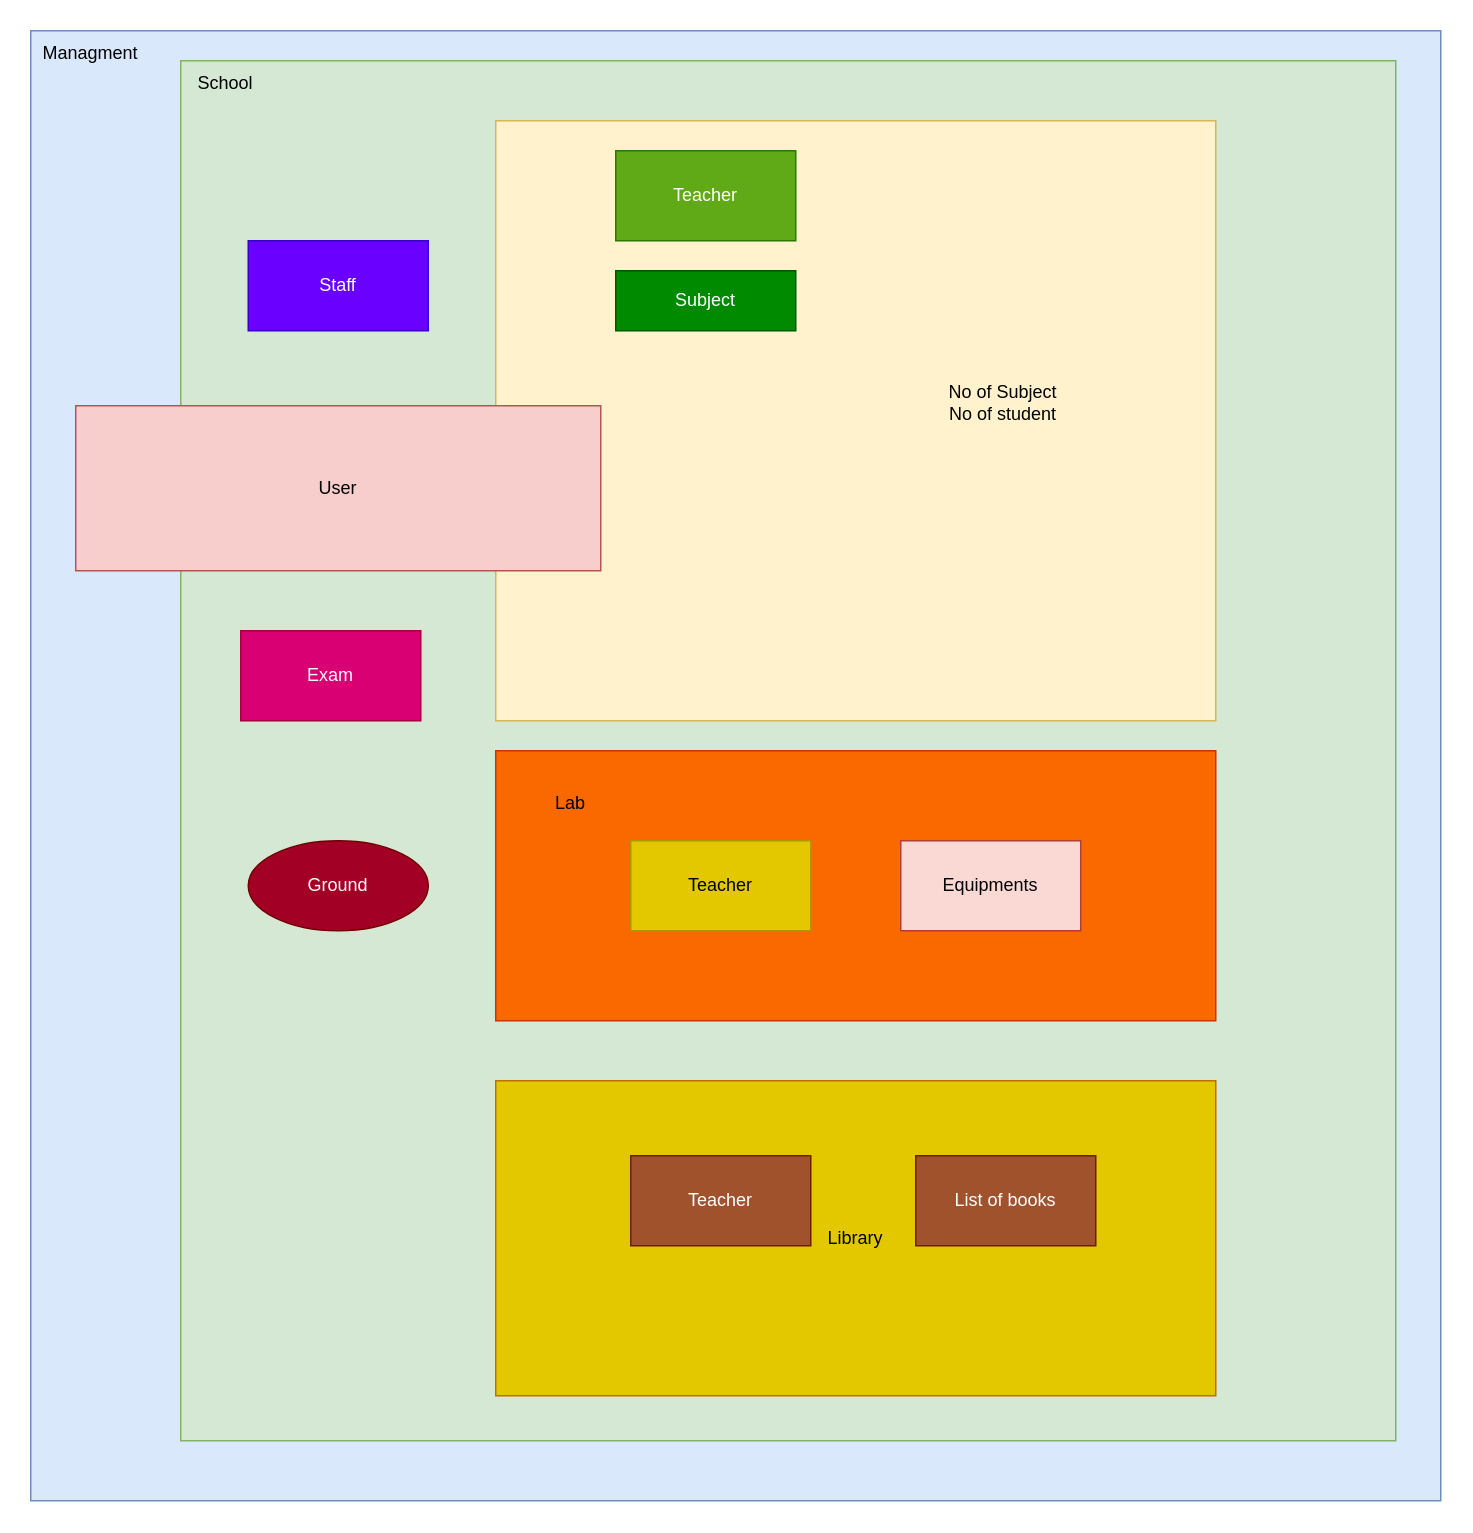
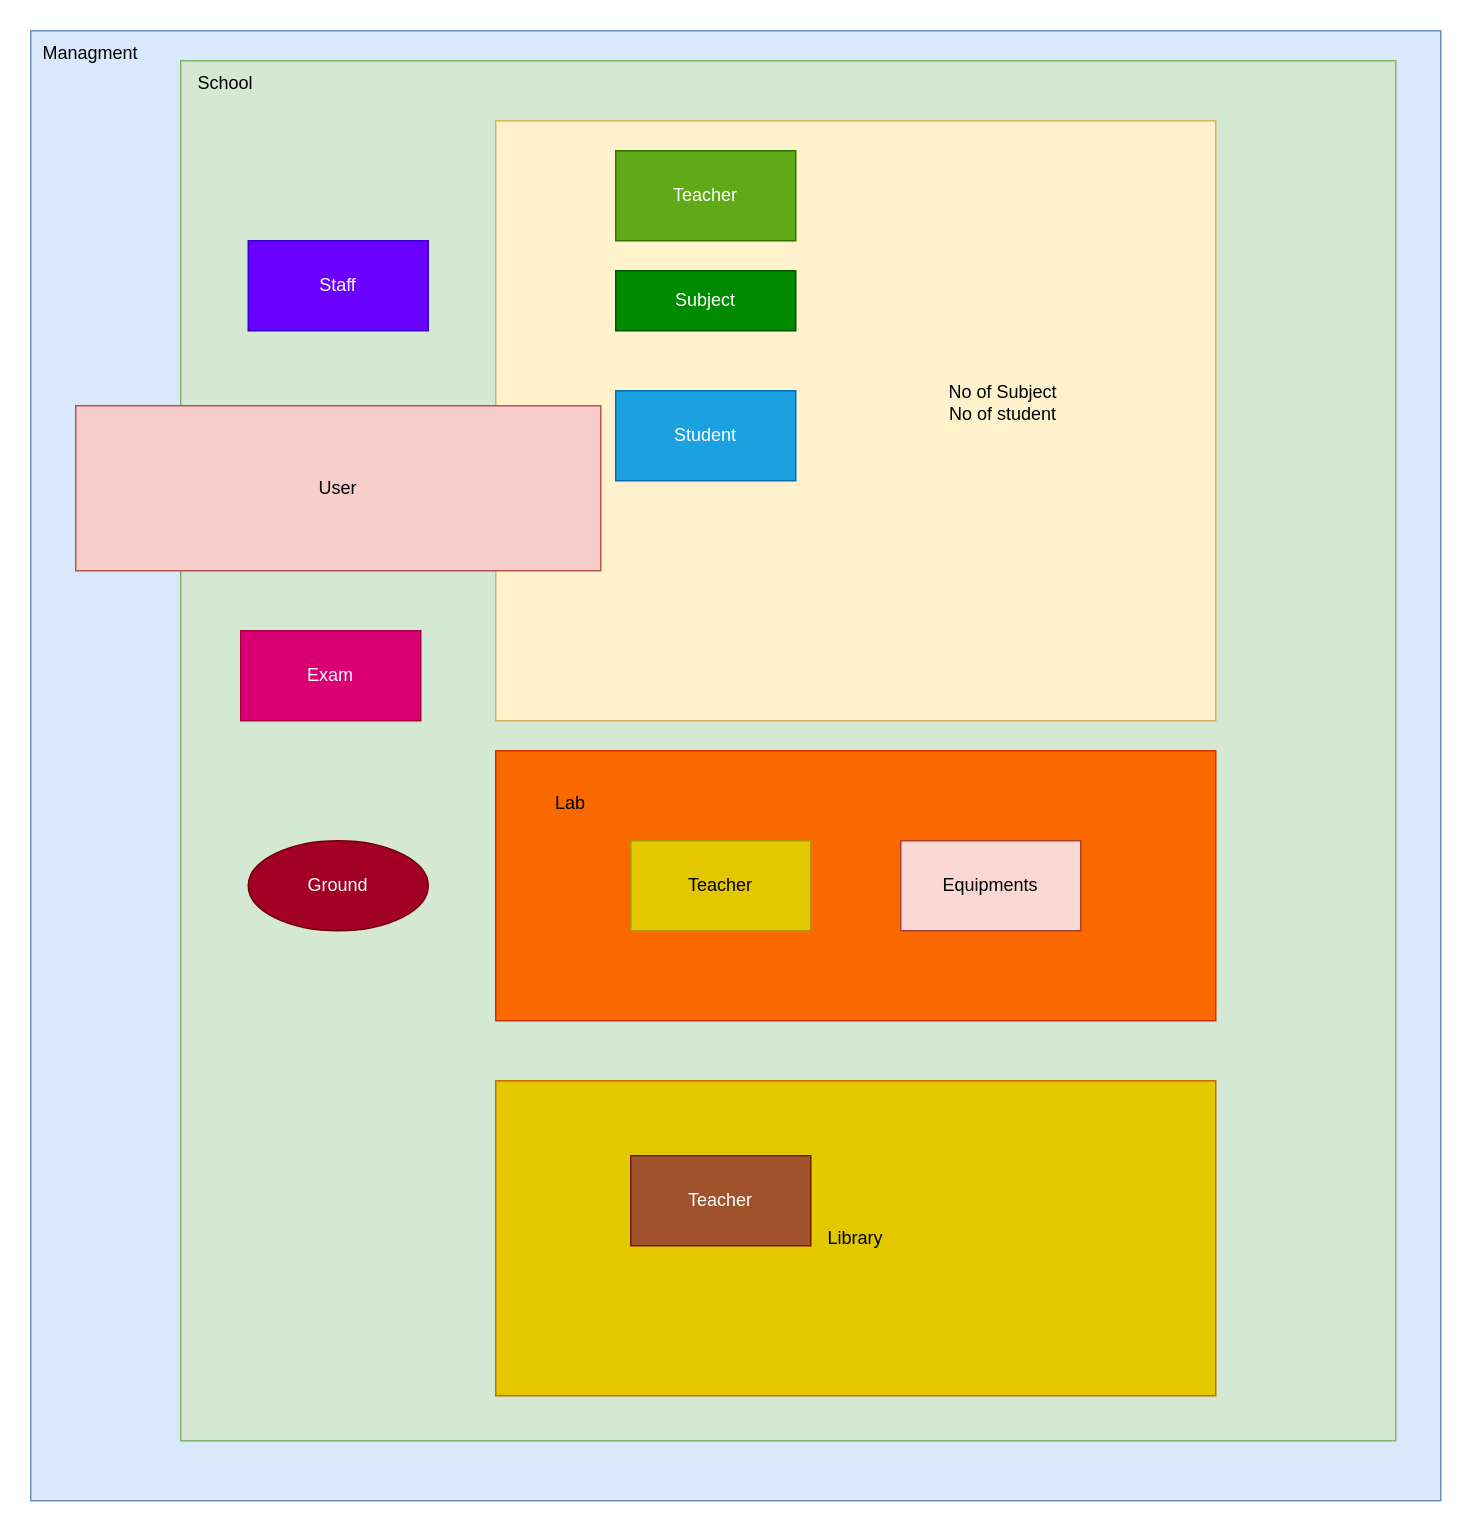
  <mxCell id="0" />
  <mxCell id="1" parent="0" />
  <mxCell id="2" value="" style="rounded=0;whiteSpace=wrap;html=1;fillColor=#dae8fc;strokeColor=#6c8ebf;" vertex="1" parent="1"><mxGeometry x="20" y="20" width="940" height="980" as="geometry" /></mxCell>
  <mxCell id="3" value="Managment" style="text;html=1;align=center;verticalAlign=middle;whiteSpace=wrap;rounded=0;" vertex="1" parent="1"><mxGeometry x="30" y="20" width="60" height="30" as="geometry" /></mxCell>
  <mxCell id="4" value="" style="rounded=0;whiteSpace=wrap;html=1;fillColor=#d5e8d4;strokeColor=#82b366;" vertex="1" parent="1"><mxGeometry x="120" y="40" width="810" height="920" as="geometry" /></mxCell>
  <mxCell id="5" value="School" style="text;html=1;align=center;verticalAlign=middle;whiteSpace=wrap;rounded=0;" vertex="1" parent="1"><mxGeometry x="120" y="40" width="60" height="30" as="geometry" /></mxCell>
  <mxCell id="6" value="" style="rounded=0;whiteSpace=wrap;html=1;fillColor=#fff2cc;strokeColor=#d6b656;" vertex="1" parent="1"><mxGeometry x="330" y="80" width="480" height="400" as="geometry" /></mxCell>
  <mxCell id="7" value="Teacher" style="rounded=0;whiteSpace=wrap;html=1;fillColor=#60a917;fontColor=#ffffff;strokeColor=#2D7600;" vertex="1" parent="1"><mxGeometry x="410" y="100" width="120" height="60" as="geometry" /></mxCell>
  <mxCell id="8" value="Subject" style="rounded=0;whiteSpace=wrap;html=1;fillColor=#008a00;fontColor=#ffffff;strokeColor=#005700;" vertex="1" parent="1"><mxGeometry x="410" y="180" width="120" height="40" as="geometry" /></mxCell>
+ <mxCell id="9" value="Student" style="rounded=0;whiteSpace=wrap;html=1;fillColor=#1ba1e2;fontColor=#ffffff;strokeColor=#006EAF;" vertex="1" parent="1"><mxGeometry x="410" y="260" width="120" height="60" as="geometry" /></mxCell>
  <mxCell id="10" value="User" style="rounded=0;whiteSpace=wrap;html=1;fillColor=#f8cecc;strokeColor=#b85450;" vertex="1" parent="1"><mxGeometry x="50" y="270" width="350" height="110" as="geometry" /></mxCell>
  <mxCell id="11" value="No of Subject&amp;nbsp;&lt;div&gt;No of student&amp;nbsp;&lt;/div&gt;" style="text;html=1;align=center;verticalAlign=middle;whiteSpace=wrap;rounded=0;" vertex="1" parent="1"><mxGeometry x="560" y="115" width="220" height="305" as="geometry" /></mxCell>
  <mxCell id="12" value="" style="rounded=0;whiteSpace=wrap;html=1;fillColor=#fa6800;fontColor=#000000;strokeColor=#C73500;" vertex="1" parent="1"><mxGeometry x="330" y="500" width="480" height="180" as="geometry" /></mxCell>
  <mxCell id="13" value="Lab" style="text;html=1;align=center;verticalAlign=middle;whiteSpace=wrap;rounded=0;" vertex="1" parent="1"><mxGeometry x="350" y="520" width="60" height="30" as="geometry" /></mxCell>
  <mxCell id="14" value="Library" style="rounded=0;whiteSpace=wrap;html=1;fillColor=#e3c800;fontColor=#000000;strokeColor=#BD7000;" vertex="1" parent="1"><mxGeometry x="330" y="720" width="480" height="210" as="geometry" /></mxCell>
  <mxCell id="15" value="Teacher" style="rounded=0;whiteSpace=wrap;html=1;fillColor=#e3c800;fontColor=#000000;strokeColor=#B09500;" vertex="1" parent="1"><mxGeometry x="420" y="560" width="120" height="60" as="geometry" /></mxCell>
  <mxCell id="16" value="Teacher" style="rounded=0;whiteSpace=wrap;html=1;fillColor=#a0522d;fontColor=#ffffff;strokeColor=#6D1F00;" vertex="1" parent="1"><mxGeometry x="420" y="770" width="120" height="60" as="geometry" /></mxCell>
  <mxCell id="17" value="Exam" style="rounded=0;whiteSpace=wrap;html=1;fillColor=#d80073;fontColor=#ffffff;strokeColor=#A50040;" vertex="1" parent="1"><mxGeometry x="160" y="420" width="120" height="60" as="geometry" /></mxCell>
  <mxCell id="18" value="Ground" style="ellipse;whiteSpace=wrap;html=1;fillColor=#a20025;fontColor=#ffffff;strokeColor=#6F0000;" vertex="1" parent="1"><mxGeometry x="165" y="560" width="120" height="60" as="geometry" /></mxCell>
  <mxCell id="19" value="Staff" style="rounded=0;whiteSpace=wrap;html=1;fillColor=#6a00ff;fontColor=#ffffff;strokeColor=#3700CC;" vertex="1" parent="1"><mxGeometry x="165" y="160" width="120" height="60" as="geometry" /></mxCell>
- <mxCell id="20" value="List of books" style="rounded=0;whiteSpace=wrap;html=1;fillColor=#a0522d;fontColor=#ffffff;strokeColor=#6D1F00;" vertex="1" parent="1"><mxGeometry x="610" y="770" width="120" height="60" as="geometry" /></mxCell>
  <mxCell id="21" value="Equipments" style="rounded=0;whiteSpace=wrap;html=1;fillColor=#fad9d5;strokeColor=#ae4132;" vertex="1" parent="1"><mxGeometry x="600" y="560" width="120" height="60" as="geometry" /></mxCell>
